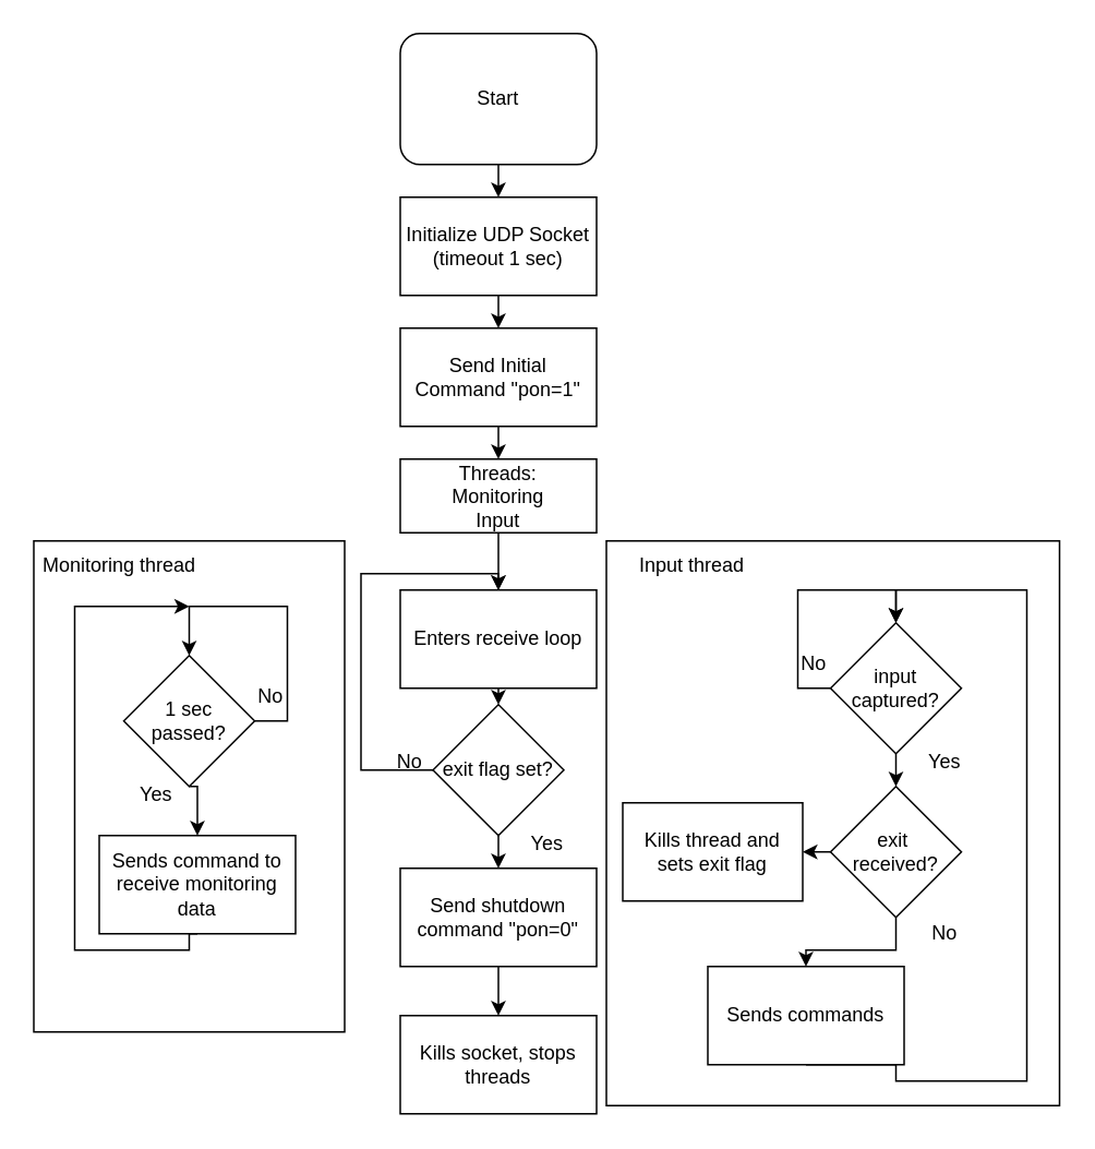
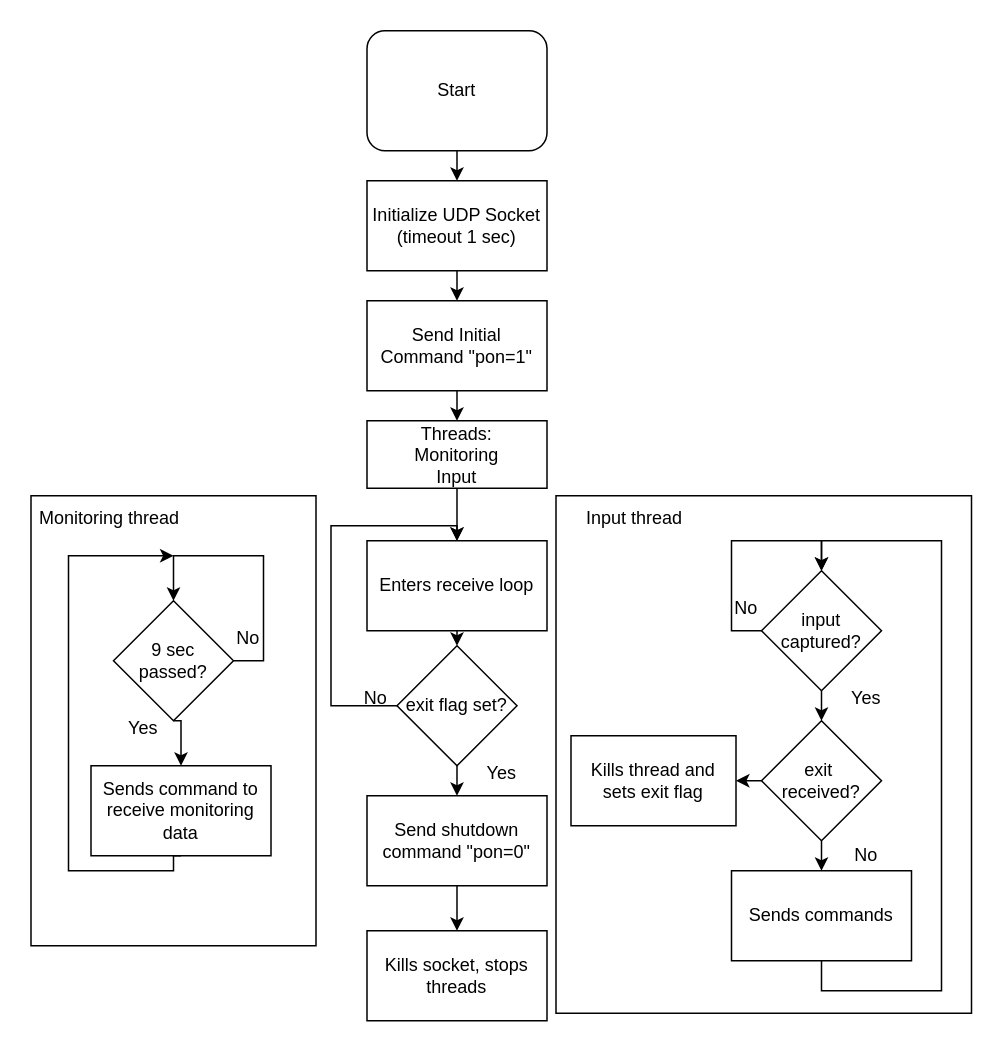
  <mxCell id="0" />
  <mxCell id="1" parent="0" />
  <mxCell id="2" style="edgeStyle=orthogonalEdgeStyle;rounded=0;orthogonalLoop=1;jettySize=auto;html=1;exitX=0.5;exitY=1;exitDx=0;exitDy=0;entryX=0.5;entryY=0;entryDx=0;entryDy=0;" edge="1" parent="1" source="3" target="5"><mxGeometry relative="1" as="geometry" /></mxCell>
  <mxCell id="3" value="Start" style="whiteSpace=wrap;html=1;rounded=1;" vertex="1" parent="1"><mxGeometry x="244" width="120" height="80" as="geometry" y="20" /></mxCell>
  <mxCell id="4" style="edgeStyle=orthogonalEdgeStyle;rounded=0;orthogonalLoop=1;jettySize=auto;html=1;exitX=0.5;exitY=1;exitDx=0;exitDy=0;entryX=0.5;entryY=0;entryDx=0;entryDy=0;" edge="1" parent="1" source="5" target="8"><mxGeometry relative="1" as="geometry" /></mxCell>
  <mxCell id="5" value="Initialize UDP Socket&lt;div&gt;(timeout 1 sec)&lt;/div&gt;" style="rounded=0;whiteSpace=wrap;html=1;" vertex="1" parent="1"><mxGeometry x="244" y="120" width="120" height="60" as="geometry" /></mxCell>
  <mxCell id="6" value="" style="rounded=0;whiteSpace=wrap;html=1;" vertex="1" parent="1"><mxGeometry x="20" y="330" width="190" height="300" as="geometry" /></mxCell>
  <mxCell id="7" style="edgeStyle=orthogonalEdgeStyle;rounded=0;orthogonalLoop=1;jettySize=auto;html=1;exitX=0.5;exitY=1;exitDx=0;exitDy=0;entryX=0.5;entryY=0;entryDx=0;entryDy=0;" edge="1" parent="1" source="8" target="11"><mxGeometry relative="1" as="geometry" /></mxCell>
  <mxCell id="8" value="Send Initial Command &quot;pon=1&quot;" style="rounded=0;whiteSpace=wrap;html=1;" vertex="1" parent="1"><mxGeometry x="244" y="200" width="120" height="60" as="geometry" /></mxCell>
  <mxCell id="9" value="" style="rounded=0;whiteSpace=wrap;html=1;" vertex="1" parent="1"><mxGeometry x="370" y="330" width="277" height="345" as="geometry" /></mxCell>
  <mxCell id="10" style="edgeStyle=orthogonalEdgeStyle;rounded=0;orthogonalLoop=1;jettySize=auto;html=1;exitX=0.5;exitY=1;exitDx=0;exitDy=0;" edge="1" parent="1" source="11"><mxGeometry relative="1" as="geometry"><mxPoint x="304" y="360" as="targetPoint" /></mxGeometry></mxCell>
  <mxCell id="11" value="Threads:&lt;br&gt;Monitoring&lt;br&gt;Input" style="rounded=0;whiteSpace=wrap;html=1;" vertex="1" parent="1"><mxGeometry x="244" y="280" width="120" height="45" as="geometry" /></mxCell>
  <mxCell id="12" style="edgeStyle=orthogonalEdgeStyle;rounded=0;orthogonalLoop=1;jettySize=auto;html=1;exitX=0.5;exitY=1;exitDx=0;exitDy=0;" edge="1" parent="1" source="13"><mxGeometry relative="1" as="geometry"><mxPoint x="115" y="370" as="targetPoint" /><Array as="points"><mxPoint x="115" y="580" /><mxPoint x="45" y="580" /><mxPoint x="45" y="370" /></Array></mxGeometry></mxCell>
  <mxCell id="13" value="Sends command to receive monitoring data" style="rounded=0;whiteSpace=wrap;html=1;" vertex="1" parent="1"><mxGeometry x="60" y="510" width="120" height="60" as="geometry" /></mxCell>
  <mxCell id="14" style="edgeStyle=orthogonalEdgeStyle;rounded=0;orthogonalLoop=1;jettySize=auto;html=1;exitX=0.5;exitY=1;exitDx=0;exitDy=0;entryX=0.5;entryY=0;entryDx=0;entryDy=0;" edge="1" parent="1" source="15" target="29"><mxGeometry relative="1" as="geometry"><mxPoint x="547" y="360" as="targetPoint" /><Array as="points"><mxPoint x="547" y="660" /><mxPoint x="627" y="660" /><mxPoint x="627" y="360" /><mxPoint x="547" y="360" /></Array></mxGeometry></mxCell>
- <mxCell id="15" value="Sends commands" style="rounded=0;whiteSpace=wrap;html=1;" vertex="1" parent="1"><mxGeometry x="432" y="590" width="120" height="60" as="geometry" /></mxCell>
+ <mxCell id="15" value="Sends commands" style="rounded=0;whiteSpace=wrap;html=1;" vertex="1" parent="1"><mxGeometry x="487" y="580" width="120" height="60" as="geometry" /></mxCell>
  <mxCell id="16" style="edgeStyle=orthogonalEdgeStyle;rounded=0;orthogonalLoop=1;jettySize=auto;html=1;exitX=0.5;exitY=1;exitDx=0;exitDy=0;entryX=0.5;entryY=0;entryDx=0;entryDy=0;" edge="1" parent="1" source="17" target="13"><mxGeometry relative="1" as="geometry" /></mxCell>
- <mxCell id="17" value="1 sec&lt;div&gt;passed?&lt;/div&gt;" style="rhombus;whiteSpace=wrap;html=1;" vertex="1" parent="1"><mxGeometry x="75" y="400" width="80" height="80" as="geometry" /></mxCell>
+ <mxCell id="17" value="9 sec&lt;div&gt;passed?&lt;/div&gt;" style="rhombus;whiteSpace=wrap;html=1;" vertex="1" parent="1"><mxGeometry x="75" y="400" width="80" height="80" as="geometry" /></mxCell>
  <mxCell id="18" style="edgeStyle=orthogonalEdgeStyle;rounded=0;orthogonalLoop=1;jettySize=auto;html=1;exitX=0.5;exitY=1;exitDx=0;exitDy=0;entryX=0.5;entryY=0;entryDx=0;entryDy=0;" edge="1" parent="1" source="19" target="26"><mxGeometry relative="1" as="geometry" /></mxCell>
  <mxCell id="19" value="Send shutdown command &quot;pon=0&quot;" style="rounded=0;whiteSpace=wrap;html=1;" vertex="1" parent="1"><mxGeometry x="244" y="530" width="120" height="60" as="geometry" /></mxCell>
  <mxCell id="20" style="edgeStyle=orthogonalEdgeStyle;rounded=0;orthogonalLoop=1;jettySize=auto;html=1;exitX=0.5;exitY=1;exitDx=0;exitDy=0;entryX=0.5;entryY=0;entryDx=0;entryDy=0;" edge="1" parent="1" source="22" target="15"><mxGeometry relative="1" as="geometry" /></mxCell>
  <mxCell id="21" style="edgeStyle=orthogonalEdgeStyle;rounded=0;orthogonalLoop=1;jettySize=auto;html=1;exitX=0;exitY=0.5;exitDx=0;exitDy=0;entryX=1;entryY=0.5;entryDx=0;entryDy=0;" edge="1" parent="1" source="22" target="37"><mxGeometry relative="1" as="geometry" /></mxCell>
  <mxCell id="22" value="exit&amp;nbsp;&lt;div&gt;r&lt;span style=&quot;background-color: transparent; color: light-dark(rgb(0, 0, 0), rgb(255, 255, 255));&quot;&gt;eceived?&lt;/span&gt;&lt;/div&gt;" style="rhombus;whiteSpace=wrap;html=1;" vertex="1" parent="1"><mxGeometry x="507" y="480" width="80" height="80" as="geometry" /></mxCell>
  <mxCell id="23" value="No" style="text;html=1;align=center;verticalAlign=middle;whiteSpace=wrap;rounded=0;" vertex="1" parent="1"><mxGeometry x="135" y="410" width="60" height="30" as="geometry" /></mxCell>
  <mxCell id="24" value="No" style="text;html=1;align=center;verticalAlign=middle;whiteSpace=wrap;rounded=0;" vertex="1" parent="1"><mxGeometry x="547" y="560" width="60" height="20" as="geometry" /></mxCell>
  <mxCell id="25" value="Yes" style="text;html=1;align=center;verticalAlign=middle;whiteSpace=wrap;rounded=0;" vertex="1" parent="1"><mxGeometry x="65" y="470" width="60" height="30" as="geometry" /></mxCell>
  <mxCell id="26" value="Kills socket, stops threads" style="rounded=0;whiteSpace=wrap;html=1;" vertex="1" parent="1"><mxGeometry x="244" y="620" width="120" height="60" as="geometry" /></mxCell>
  <mxCell id="27" style="edgeStyle=orthogonalEdgeStyle;rounded=0;orthogonalLoop=1;jettySize=auto;html=1;exitX=0;exitY=0.5;exitDx=0;exitDy=0;entryX=0.5;entryY=0;entryDx=0;entryDy=0;" edge="1" parent="1" source="29" target="29"><mxGeometry relative="1" as="geometry"><mxPoint x="457" y="360" as="targetPoint" /><Array as="points"><mxPoint x="487" y="420" /><mxPoint x="487" y="360" /><mxPoint x="547" y="360" /></Array></mxGeometry></mxCell>
  <mxCell id="28" style="edgeStyle=orthogonalEdgeStyle;rounded=0;orthogonalLoop=1;jettySize=auto;html=1;exitX=0.5;exitY=1;exitDx=0;exitDy=0;entryX=0.5;entryY=0;entryDx=0;entryDy=0;" edge="1" parent="1" source="29" target="22"><mxGeometry relative="1" as="geometry" /></mxCell>
  <mxCell id="29" value="input captured?" style="rhombus;whiteSpace=wrap;html=1;" vertex="1" parent="1"><mxGeometry x="507" y="380" width="80" height="80" as="geometry" /></mxCell>
  <mxCell id="30" value="Yes" style="text;html=1;align=center;verticalAlign=middle;whiteSpace=wrap;rounded=0;" vertex="1" parent="1"><mxGeometry x="547" y="450" width="60" height="30" as="geometry" /></mxCell>
  <mxCell id="31" value="No" style="text;html=1;align=center;verticalAlign=middle;whiteSpace=wrap;rounded=0;" vertex="1" parent="1"><mxGeometry x="467" y="390" width="60" height="30" as="geometry" /></mxCell>
  <mxCell id="32" style="edgeStyle=orthogonalEdgeStyle;rounded=0;orthogonalLoop=1;jettySize=auto;html=1;exitX=1;exitY=0.5;exitDx=0;exitDy=0;entryX=0.5;entryY=0;entryDx=0;entryDy=0;" edge="1" parent="1" source="17" target="17"><mxGeometry relative="1" as="geometry"><Array as="points"><mxPoint x="175" y="440" /><mxPoint x="175" y="370" /><mxPoint x="115" y="370" /></Array></mxGeometry></mxCell>
  <mxCell id="33" value="Monitoring thread" style="text;html=1;align=center;verticalAlign=middle;whiteSpace=wrap;rounded=0;" vertex="1" parent="1"><mxGeometry x="20" y="330" width="105" height="30" as="geometry" /></mxCell>
  <mxCell id="34" value="Input thread" style="text;html=1;align=center;verticalAlign=middle;whiteSpace=wrap;rounded=0;" vertex="1" parent="1"><mxGeometry x="370" y="330" width="105" height="30" as="geometry" /></mxCell>
  <mxCell id="35" style="edgeStyle=orthogonalEdgeStyle;rounded=0;orthogonalLoop=1;jettySize=auto;html=1;exitX=0.5;exitY=1;exitDx=0;exitDy=0;entryX=0.5;entryY=0;entryDx=0;entryDy=0;" edge="1" parent="1" source="36" target="40"><mxGeometry relative="1" as="geometry" /></mxCell>
  <mxCell id="36" value="Enters receive loop" style="rounded=0;whiteSpace=wrap;html=1;" vertex="1" parent="1"><mxGeometry x="244" y="360" width="120" height="60" as="geometry" /></mxCell>
  <mxCell id="37" value="Kills thread and sets exit flag" style="rounded=0;whiteSpace=wrap;html=1;" vertex="1" parent="1"><mxGeometry x="380" y="490" width="110" height="60" as="geometry" /></mxCell>
  <mxCell id="38" style="edgeStyle=orthogonalEdgeStyle;rounded=0;orthogonalLoop=1;jettySize=auto;html=1;exitX=0.5;exitY=1;exitDx=0;exitDy=0;entryX=0.5;entryY=0;entryDx=0;entryDy=0;" edge="1" parent="1" source="40" target="19"><mxGeometry relative="1" as="geometry" /></mxCell>
  <mxCell id="39" style="edgeStyle=orthogonalEdgeStyle;rounded=0;orthogonalLoop=1;jettySize=auto;html=1;exitX=0;exitY=0.5;exitDx=0;exitDy=0;entryX=0.5;entryY=0;entryDx=0;entryDy=0;" edge="1" parent="1" source="40" target="36"><mxGeometry relative="1" as="geometry"><Array as="points"><mxPoint x="220" y="470" /><mxPoint x="220" y="350" /><mxPoint x="304" y="350" /></Array></mxGeometry></mxCell>
  <mxCell id="40" value="exit flag set?" style="rhombus;whiteSpace=wrap;html=1;" vertex="1" parent="1"><mxGeometry x="264" y="430" width="80" height="80" as="geometry" /></mxCell>
  <mxCell id="41" value="Yes" style="text;html=1;align=center;verticalAlign=middle;whiteSpace=wrap;rounded=0;" vertex="1" parent="1"><mxGeometry x="304" y="500" width="60" height="30" as="geometry" /></mxCell>
  <mxCell id="42" value="No" style="text;html=1;align=center;verticalAlign=middle;whiteSpace=wrap;rounded=0;" vertex="1" parent="1"><mxGeometry x="220" y="450" width="60" height="30" as="geometry" /></mxCell>
